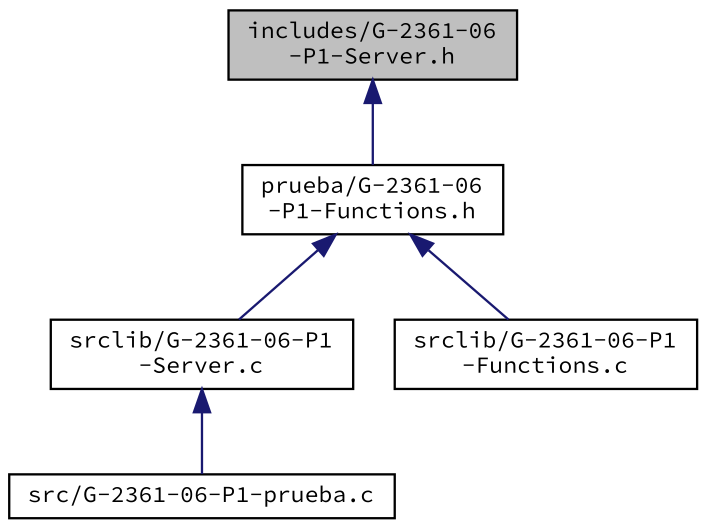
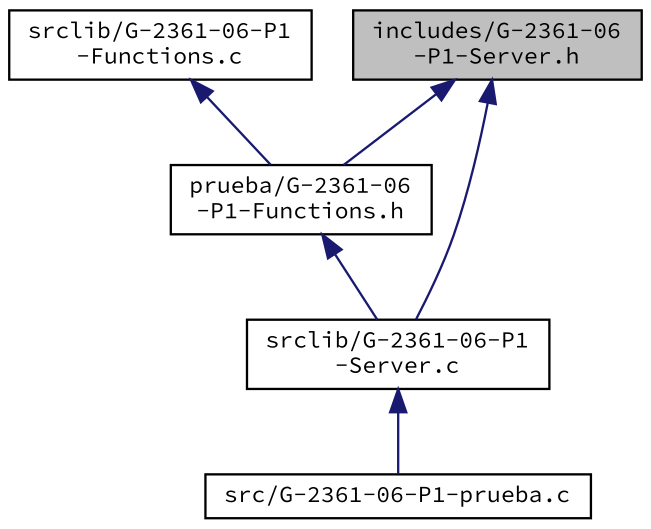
  digraph {
    fontname="Source Code Pro"
    node [color=black fillcolor=white fontname="Source Code Pro" fontsize=10 shape=record style=filled]
    edge [color=midnightblue dir=back fontname="Source Code Pro" fontsize=10 labelfontname=Helvetica labelfontsize=10 style=solid]
    n1 [fillcolor=grey75 fontcolor=black height=0.2 label="includes/G-2361-06\l-P1-Server.h" width=0.4]
    n2 [height=0.2 label="prueba/G-2361-06\l-P1-Functions.h" width=0.4]
    n3 [height=0.2 label="srclib/G-2361-06-P1\l-Server.c" width=0.4]
    n4 [height=0.2 label="srclib/G-2361-06-P1\l-Functions.c" width=0.4]
    n5 [height=0.2 label="src/G-2361-06-P1-prueba.c" width=0.4]
    n1 -> n2
+   n1 -> n3
    n2 -> n3
-   n2 -> n4
+   n4 -> n2
    n3 -> n5
  }
